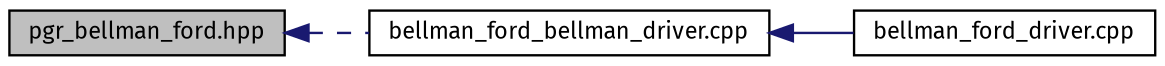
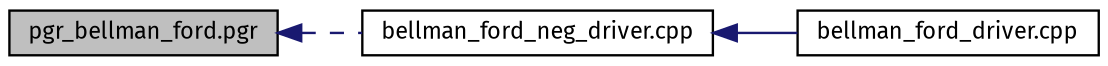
  digraph {
    fontname="Fira Sans"
    rankdir=LR
    node [color=black fillcolor=white fontname="Fira Sans" fontsize=10 shape=record style=filled]
    edge [color=midnightblue dir=back fontname="Fira Sans" fontsize=10 labelfontname=Helvetica labelfontsize=10]
-   n1 [fillcolor=grey75 fontcolor=black height=0.2 label="pgr_bellman_ford.hpp" width=0.4]
-   n2 [height=0.2 label="bellman_ford_bellman_driver.cpp" width=0.4]
+   n1 [fillcolor=grey75 fontcolor=black height=0.2 label="pgr_bellman_ford.pgr" width=0.4]
+   n2 [height=0.2 label="bellman_ford_neg_driver.cpp" width=0.4]
    n3 [height=0.2 label="bellman_ford_driver.cpp" width=0.4]
    n1 -> n2 [style=dashed]
    n2 -> n3 [style=solid]
  }
